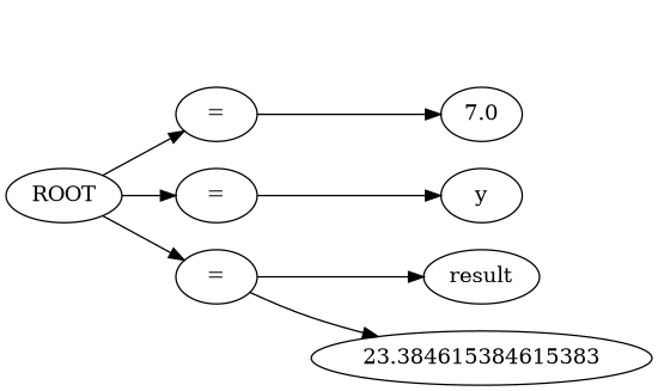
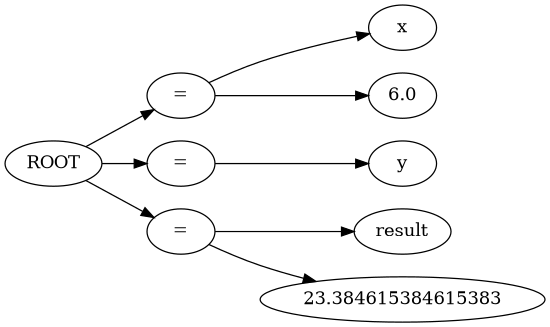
  strict digraph {
    rankdir=LR
    n1 [label="="]
-   n3 [label=7.0]
+   n2 [label=x]
+   n3 [label=6.0]
    n4 [label="="]
    n5 [label=y]
    n6 [label="="]
    n7 [label=result]
    n8 [label=23.384615384615383]
    ROOT
+   n1 -> n2
    n1 -> n3
    n4 -> n5
    n6 -> n7
    n6 -> n8
    ROOT -> n1
    ROOT -> n4
    ROOT -> n6
  }
